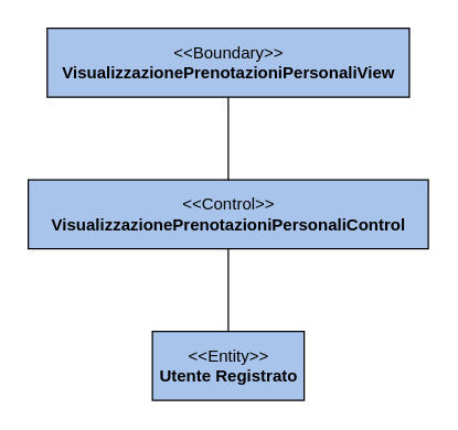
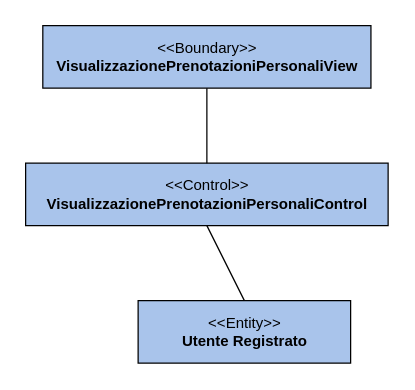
  <mxCell id="0" style=";html=1;" />
  <mxCell id="1" style=";html=1;" parent="0" />
- <mxCell id="2" value="&amp;lt;&amp;lt;Entity&amp;gt;&amp;gt;&lt;br&gt;&lt;b&gt;Utente Registrato&lt;br&gt;&lt;/b&gt;" style="html=1;fillColor=#A9C4EB;" vertex="1" parent="1"><mxGeometry x="110" y="240" width="110" height="50" as="geometry" /></mxCell>
+ <mxCell id="2" value="&amp;lt;&amp;lt;Entity&amp;gt;&amp;gt;&lt;br&gt;&lt;b&gt;Utente Registrato&lt;br&gt;&lt;/b&gt;" style="html=1;fillColor=#A9C4EB;" vertex="1" parent="1"><mxGeometry x="110" y="240" width="170" height="50" as="geometry" /></mxCell>
  <mxCell id="3" value="&amp;lt;&amp;lt;Boundary&amp;gt;&amp;gt;&lt;br&gt;&lt;b&gt;VisualizzazionePrenotazioniPersonaliView&lt;/b&gt;" style="html=1;fillColor=#A9C4EB;" vertex="1" parent="1"><mxGeometry x="33.75" y="20" width="262.5" height="50" as="geometry" /></mxCell>
  <mxCell id="4" value="&amp;lt;&amp;lt;Control&amp;gt;&amp;gt;&lt;br&gt;&lt;b&gt;VisualizzazionePrenotazioniPersonaliControl&lt;br&gt;&lt;/b&gt;" style="html=1;fillColor=#A9C4EB;" vertex="1" parent="1"><mxGeometry x="20" y="130" width="290" height="50" as="geometry" /></mxCell>
  <mxCell id="5" value="" style="endArrow=none;html=1;entryX=0.5;entryY=1;entryDx=0;entryDy=0;exitX=0.5;exitY=0;exitDx=0;exitDy=0;" edge="1" parent="1" source="4" target="3"><mxGeometry width="50" height="50" relative="1" as="geometry"><mxPoint x="280" y="210" as="sourcePoint" /><mxPoint x="330" y="160" as="targetPoint" /></mxGeometry></mxCell>
  <mxCell id="6" value="" style="endArrow=none;html=1;entryX=0.5;entryY=1;entryDx=0;entryDy=0;exitX=0.5;exitY=0;exitDx=0;exitDy=0;" edge="1" parent="1" source="2" target="4"><mxGeometry width="50" height="50" relative="1" as="geometry"><mxPoint x="230" y="250" as="sourcePoint" /><mxPoint x="145" y="180" as="targetPoint" /></mxGeometry></mxCell>
